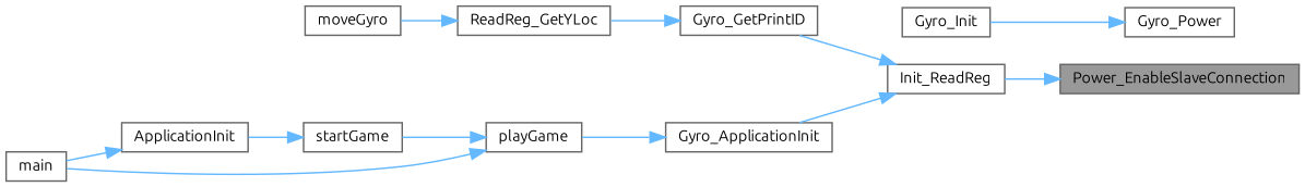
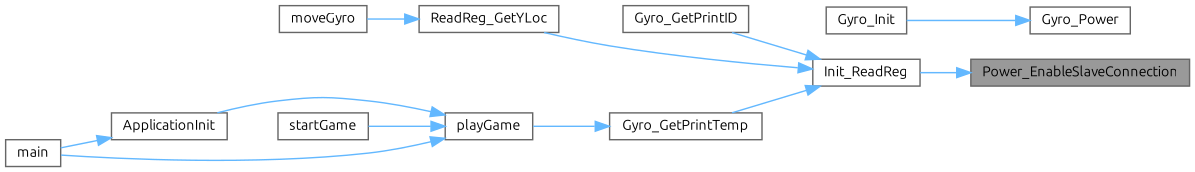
  digraph {
    fontname=Ubuntu
    rankdir=RL
    node [color=grey40 fillcolor=white fontname=Ubuntu fontsize=10 shape=box style=filled]
    edge [color=steelblue1 dir=back fontname=Ubuntu fontsize=10 labelfontname=Helvetica labelfontsize=10 style=solid]
    n1 [color=gray40 fillcolor=grey60 fontcolor=black height=0.2 label=Power_EnableSlaveConnection width=0.4]
    n2 [height=0.2 label=Init_ReadReg width=0.4]
    n3 [height=0.2 label=Gyro_GetPrintID width=0.4]
-   n4 [height=0.2 label=Gyro_ApplicationInit width=0.4]
+   n4 [height=0.2 label=Gyro_GetPrintTemp width=0.4]
    n5 [height=0.2 label=ReadReg_GetYLoc width=0.4]
    n6 [height=0.2 label=Gyro_Init width=0.4]
    n7 [height=0.2 label=Gyro_Power width=0.4]
    n8 [height=0.2 label=ApplicationInit width=0.4]
    n9 [height=0.2 label=main width=0.4]
    n10 [height=0.2 label=playGame width=0.4]
    n11 [height=0.2 label=moveGyro width=0.4]
    n12 [height=0.2 label=startGame width=0.4]
    n1 -> n2
    n2 -> n3
    n2 -> n4
-   n3 -> n5
+   n2 -> n5
    n4 -> n10
    n5 -> n11
    n7 -> n6
    n8 -> n9
    n10 -> n9
    n10 -> n12
-   n12 -> n8
+   n10 -> n8
  }
